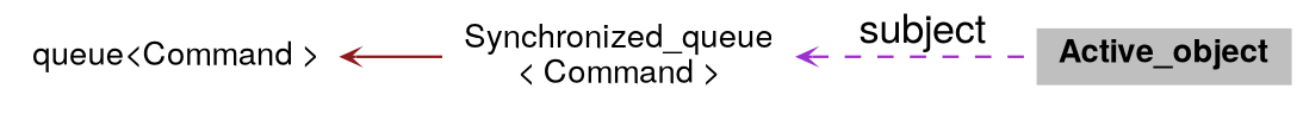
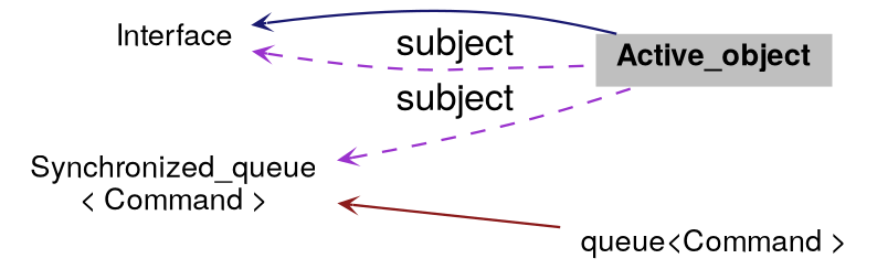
  digraph {
    rankdir=LR
    node [color=black fontname="Helvetica,Arial,sans-serif" fontsize=12 shape=plaintext]
    edge [arrowhead=open arrowsize=0.5 arrowtail=open color=darkorchid3 dir=back fontname="Helvetica,Arial,sans-serif" fontsize=15 labelfontsize=15 style=solid]
    n1 [fillcolor=grey75 fontcolor=black height=0.2 label=<<b>Active_object</b>> style=filled width=0.4]
+   n2 [height=0.2 label=Interface width=0.4]
    n3 [height=0.2 label="Synchronized_queue\l\< Command \>" width=0.4]
    n4 [height=0.2 label="queue\<Command \>" width=0.4]
+   n2 -> n1 [color=midnightblue]
+   n2 -> n1 [label=" subject" style=dashed]
    n3 -> n1 [label=" subject" style=dashed]
-   n4 -> n3 [color=firebrick4]
+   n3 -> n4 [color=firebrick4]
  }
